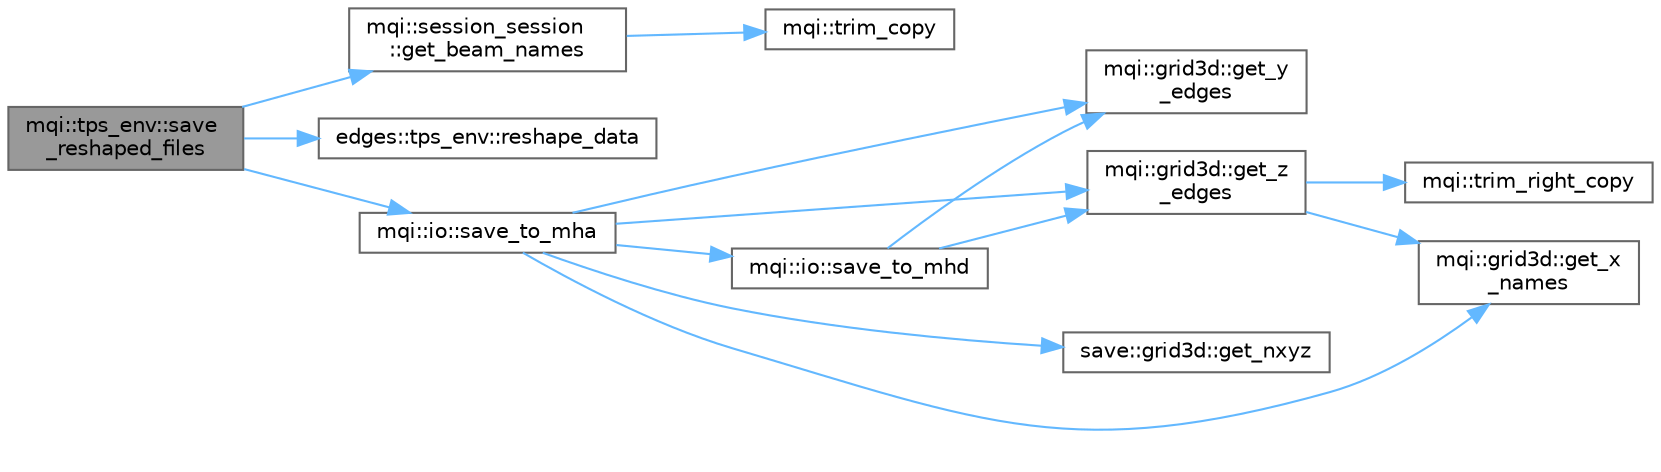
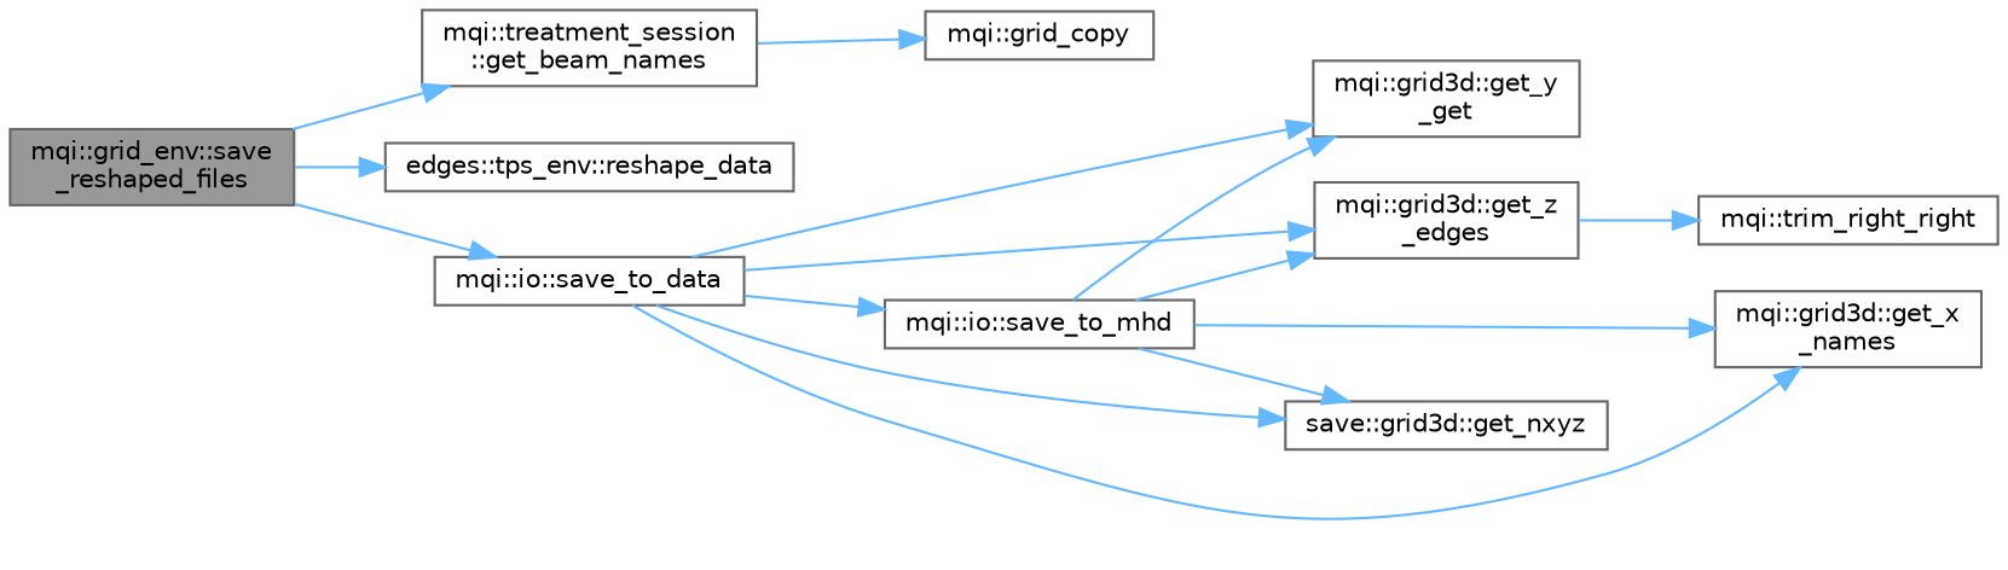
  digraph {
    rankdir=LR
    node [color=grey40 fillcolor=white fontname=Helvetica fontsize=10 shape=box style=filled]
    edge [color=steelblue1 fontname=Helvetica fontsize=10 labelfontname=Helvetica labelfontsize=10 style=solid]
-   n1 [color=gray40 fillcolor=grey60 fontcolor=black height=0.2 label="mqi::tps_env::save\l_reshaped_files" width=0.4]
-   n2 [height=0.2 label="mqi::session_session\l::get_beam_names" width=0.4]
+   n1 [color=gray40 fillcolor=grey60 fontcolor=black height=0.2 label="mqi::grid_env::save\l_reshaped_files" width=0.4]
+   n2 [height=0.2 label="mqi::treatment_session\l::get_beam_names" width=0.4]
    n3 [height=0.2 label="edges::tps_env::reshape_data" width=0.4]
-   n4 [height=0.2 label="mqi::io::save_to_mha" width=0.4]
-   n5 [height=0.2 label="mqi::trim_copy" width=0.4]
+   n4 [height=0.2 label="mqi::io::save_to_data" width=0.4]
+   n5 [height=0.2 label="mqi::grid_copy" width=0.4]
    n6 [height=0.2 label="mqi::io::save_to_mhd" width=0.4]
    n7 [height=0.2 label="save::grid3d::get_nxyz" width=0.4]
    n8 [height=0.2 label="mqi::grid3d::get_x\l_names" width=0.4]
-   n9 [height=0.2 label="mqi::grid3d::get_y\l_edges" width=0.4]
+   n9 [height=0.2 label="mqi::grid3d::get_y\l_get" width=0.4]
    n10 [height=0.2 label="mqi::grid3d::get_z\l_edges" width=0.4]
-   n11 [height=0.2 label="mqi::trim_right_copy" width=0.4]
+   n11 [height=0.2 label="mqi::trim_right_right" width=0.4]
    n1 -> n2
    n1 -> n3
    n1 -> n4
    n2 -> n5
    n4 -> n6
    n4 -> n7
    n4 -> n8
    n4 -> n9
    n4 -> n10
-   n10 -> n8
+   n6 -> n7
+   n6 -> n8
    n6 -> n9
    n6 -> n10
    n10 -> n11
  }
